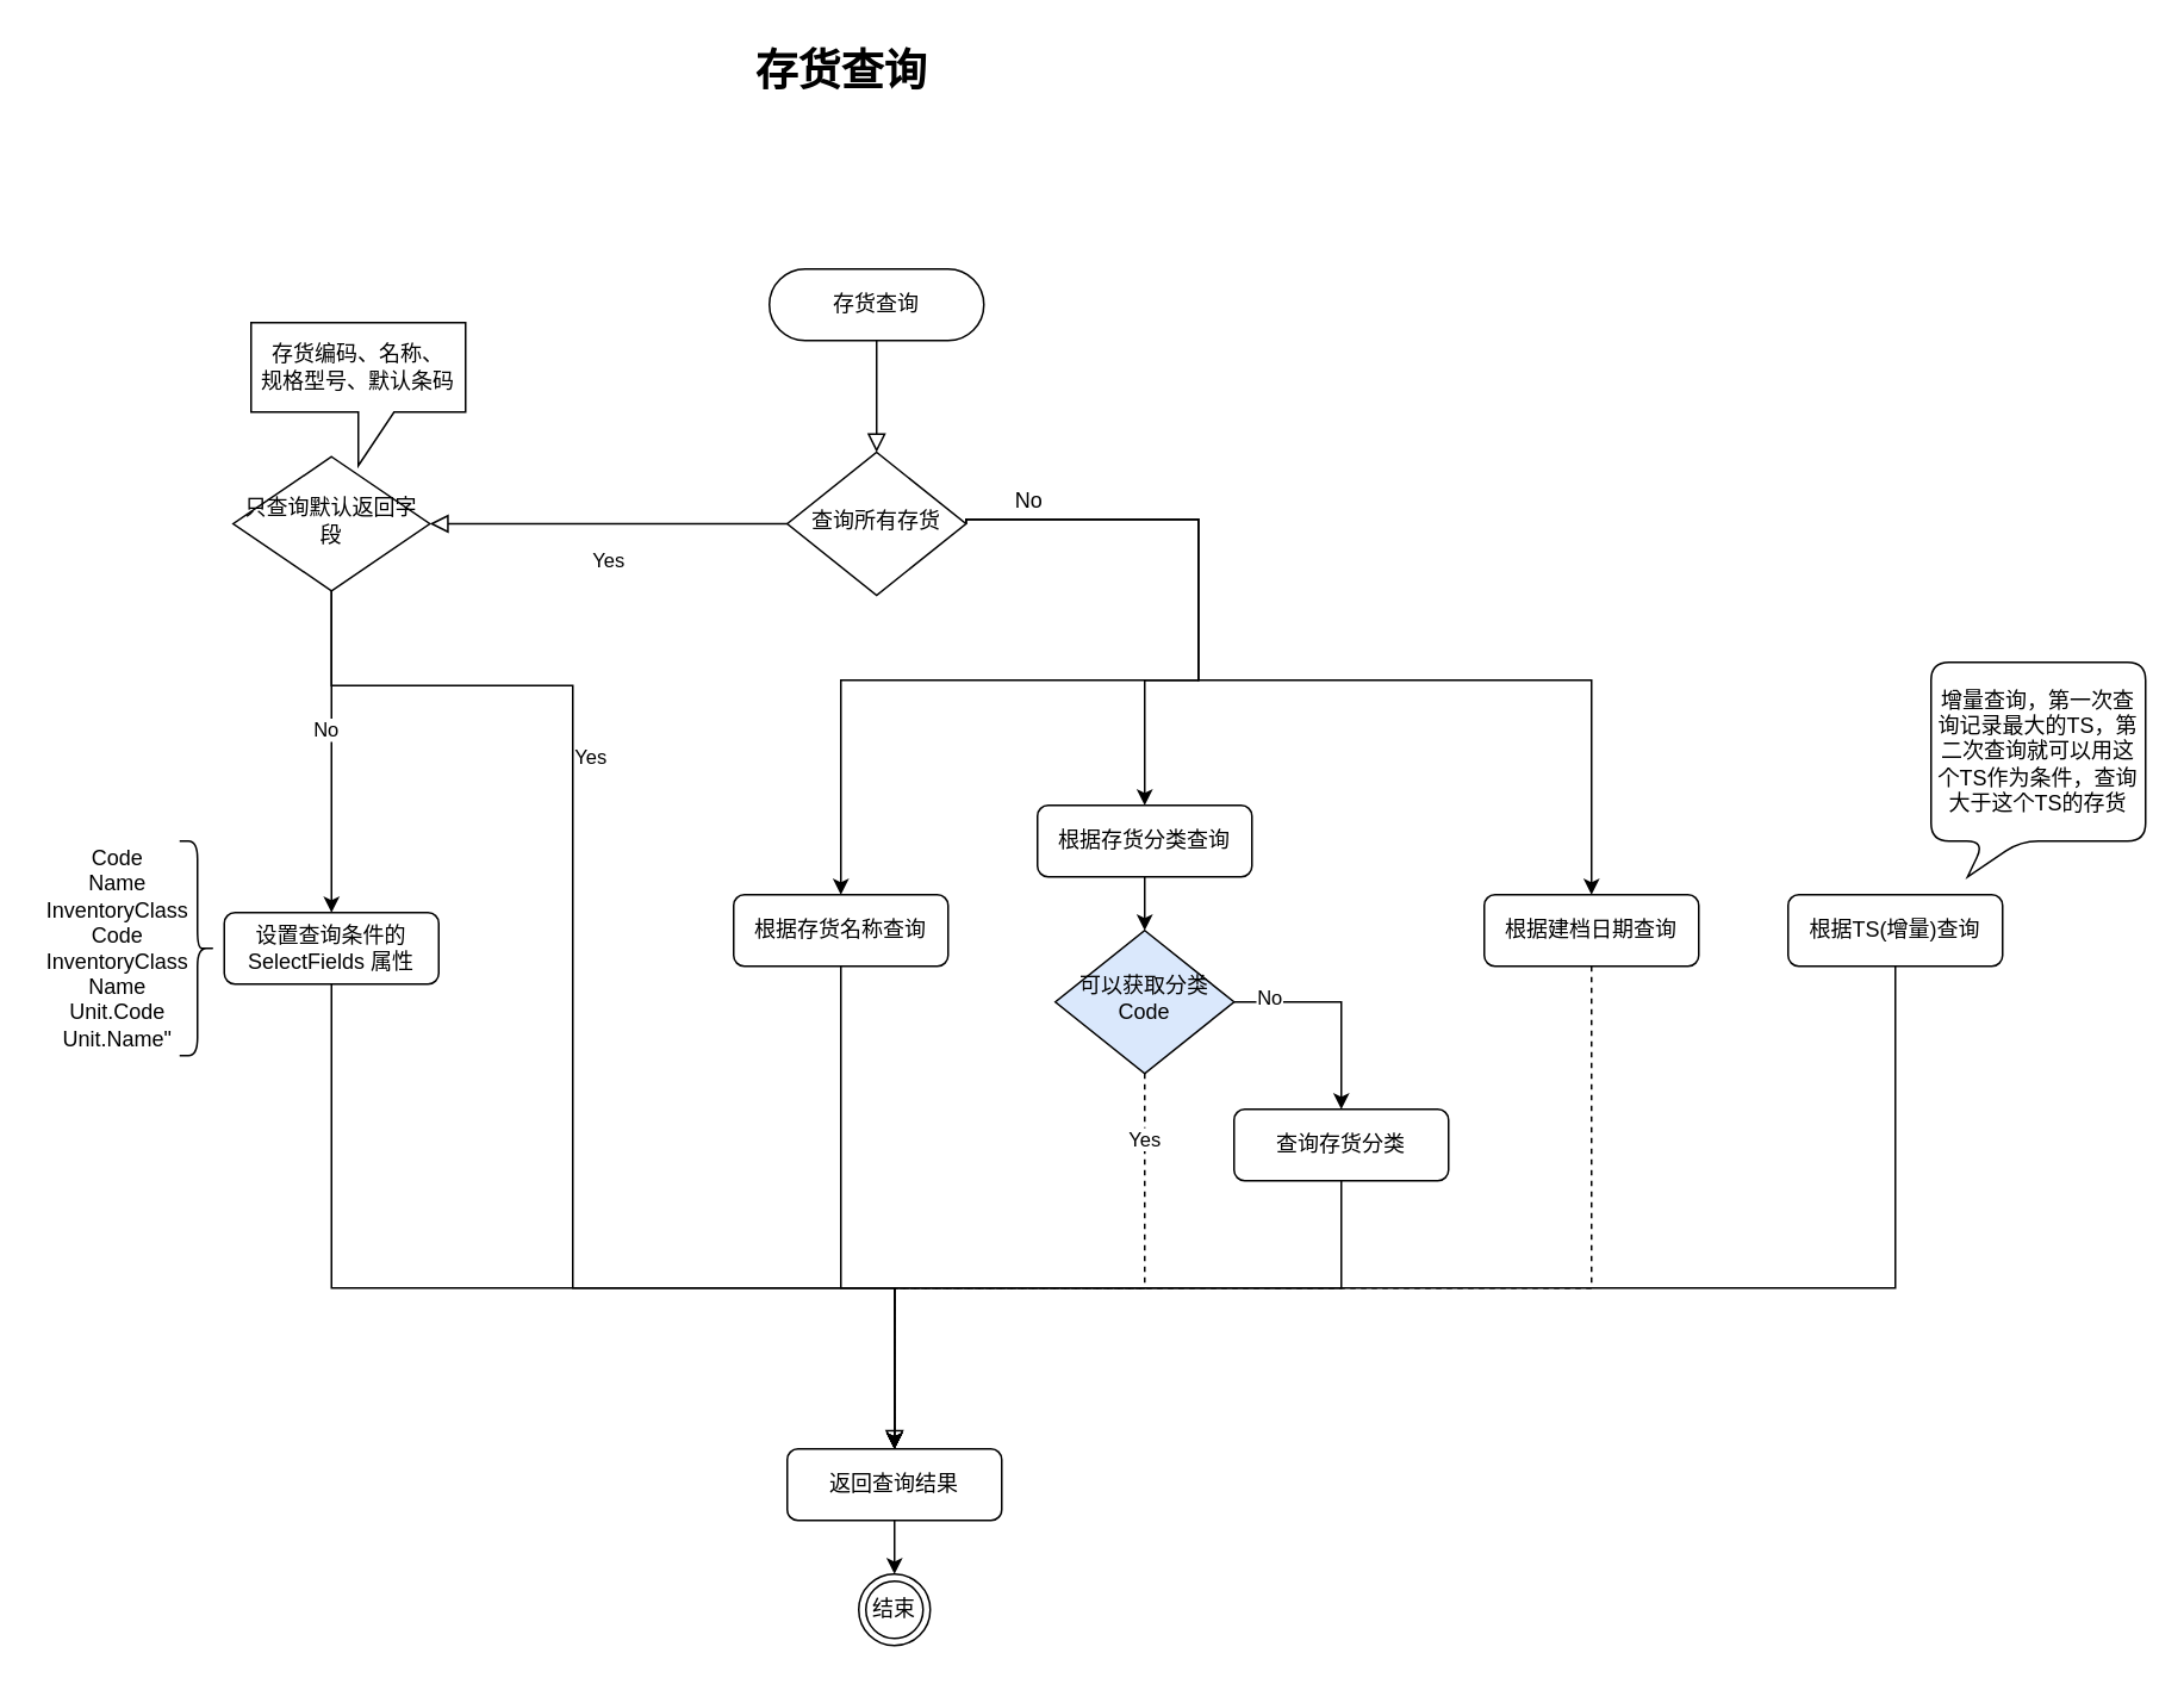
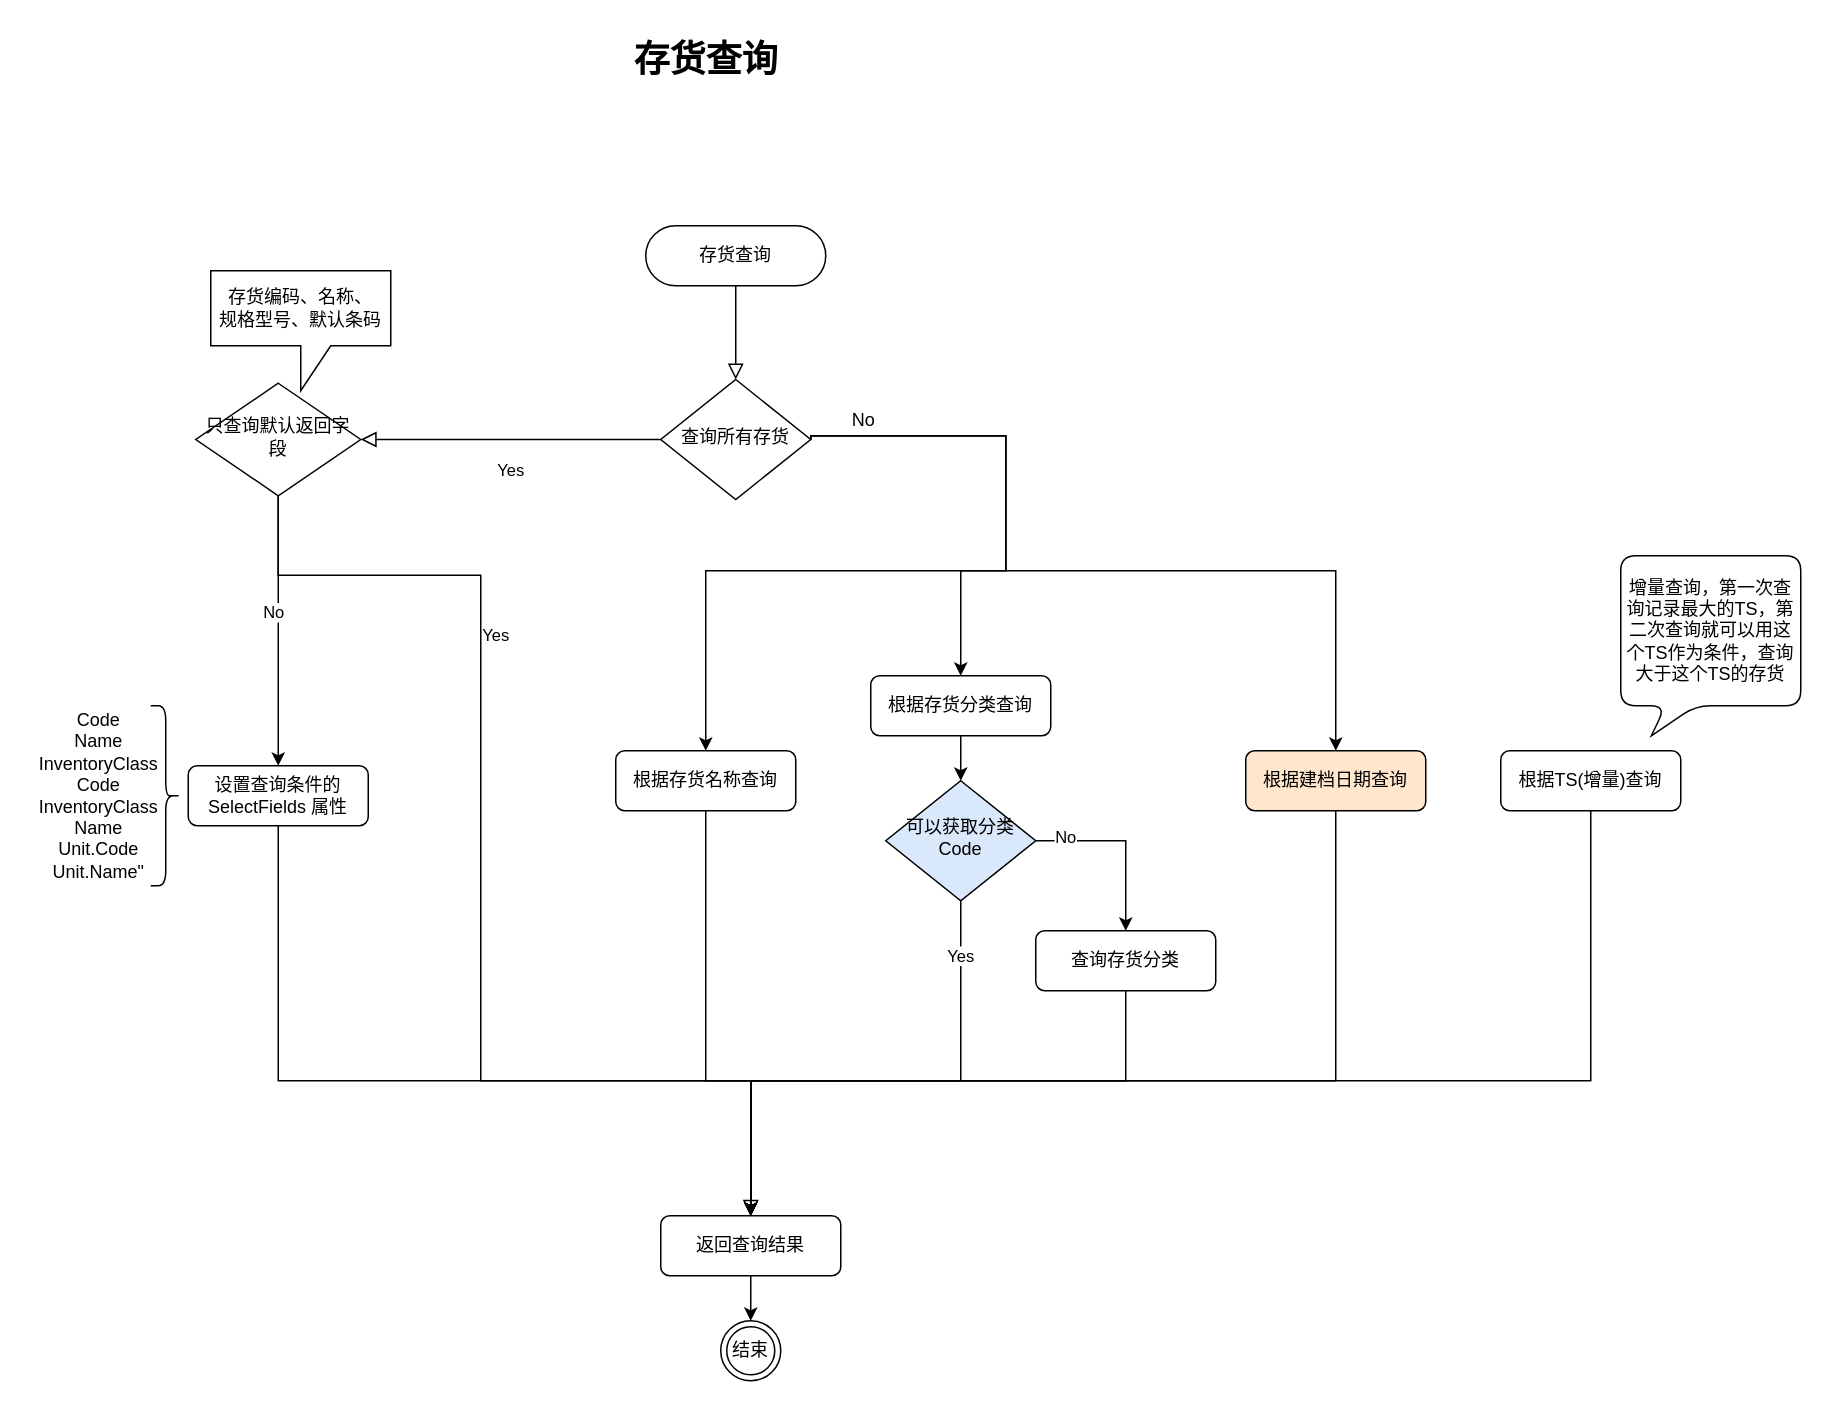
  <mxCell id="0" />
  <mxCell id="1" parent="0" />
  <mxCell id="2" value="" style="rounded=0;html=1;jettySize=auto;orthogonalLoop=1;fontSize=11;endArrow=block;endFill=0;endSize=8;strokeWidth=1;shadow=0;labelBackgroundColor=none;edgeStyle=orthogonalEdgeStyle;" parent="1" source="3" target="9" edge="1"><mxGeometry relative="1" as="geometry" /></mxCell>
  <mxCell id="3" value="存货查询" style="rounded=1;whiteSpace=wrap;html=1;fontSize=12;glass=0;strokeWidth=1;shadow=0;arcSize=50;" parent="1" vertex="1"><mxGeometry x="430" y="150" width="120" height="40" as="geometry" /></mxCell>
  <mxCell id="4" value="Yes" style="rounded=0;html=1;jettySize=auto;orthogonalLoop=1;fontSize=11;endArrow=block;endFill=0;endSize=8;strokeWidth=1;shadow=0;labelBackgroundColor=none;edgeStyle=orthogonalEdgeStyle;" parent="1" source="9" target="18" edge="1"><mxGeometry y="20" relative="1" as="geometry"><mxPoint as="offset" /></mxGeometry></mxCell>
  <mxCell id="5" style="edgeStyle=orthogonalEdgeStyle;rounded=0;orthogonalLoop=1;jettySize=auto;html=1;exitX=1;exitY=0.5;exitDx=0;exitDy=0;entryX=0.5;entryY=0;entryDx=0;entryDy=0;" edge="1" parent="1" source="9" target="26"><mxGeometry relative="1" as="geometry"><mxPoint x="620" y="510" as="targetPoint" /><Array as="points"><mxPoint x="540" y="290" /><mxPoint x="670" y="290" /><mxPoint x="670" y="380" /><mxPoint x="640" y="380" /></Array></mxGeometry></mxCell>
  <mxCell id="6" value="&lt;br&gt;" style="edgeLabel;html=1;align=center;verticalAlign=middle;resizable=0;points=[];" vertex="1" connectable="0" parent="5"><mxGeometry x="-0.15" y="1" relative="1" as="geometry"><mxPoint as="offset" /></mxGeometry></mxCell>
  <mxCell id="7" style="edgeStyle=orthogonalEdgeStyle;rounded=0;orthogonalLoop=1;jettySize=auto;html=1;exitX=1;exitY=0.5;exitDx=0;exitDy=0;" edge="1" parent="1" source="9" target="24"><mxGeometry relative="1" as="geometry"><Array as="points"><mxPoint x="670" y="290" /><mxPoint x="670" y="380" /><mxPoint x="470" y="380" /></Array></mxGeometry></mxCell>
  <mxCell id="8" style="edgeStyle=orthogonalEdgeStyle;rounded=0;orthogonalLoop=1;jettySize=auto;html=1;exitX=1;exitY=0.5;exitDx=0;exitDy=0;" edge="1" parent="1" source="9" target="38"><mxGeometry relative="1" as="geometry"><Array as="points"><mxPoint x="540" y="290" /><mxPoint x="670" y="290" /><mxPoint x="670" y="380" /><mxPoint x="890" y="380" /></Array></mxGeometry></mxCell>
  <mxCell id="9" value="查询所有存货" style="rhombus;whiteSpace=wrap;html=1;shadow=0;fontFamily=Helvetica;fontSize=12;align=center;strokeWidth=1;spacing=6;spacingTop=-4;" parent="1" vertex="1"><mxGeometry x="440" y="252.5" width="100" height="80" as="geometry" /></mxCell>
- <mxCell id="10" style="edgeStyle=orthogonalEdgeStyle;rounded=0;orthogonalLoop=1;jettySize=auto;html=1;exitX=0.5;exitY=1;exitDx=0;exitDy=0;entryX=0.5;entryY=0;entryDx=0;entryDy=0;dashed=1;" edge="1" parent="1" source="14" target="22"><mxGeometry relative="1" as="geometry"><Array as="points"><mxPoint x="640" y="720" /><mxPoint x="500" y="720" /></Array></mxGeometry></mxCell>
+ <mxCell id="10" style="edgeStyle=orthogonalEdgeStyle;rounded=0;orthogonalLoop=1;jettySize=auto;html=1;exitX=0.5;exitY=1;exitDx=0;exitDy=0;entryX=0.5;entryY=0;entryDx=0;entryDy=0;" edge="1" parent="1" source="14" target="22"><mxGeometry relative="1" as="geometry"><Array as="points"><mxPoint x="640" y="720" /><mxPoint x="500" y="720" /></Array></mxGeometry></mxCell>
  <mxCell id="11" value="Yes" style="edgeLabel;html=1;align=center;verticalAlign=middle;resizable=0;points=[];" vertex="1" connectable="0" parent="10"><mxGeometry x="-0.792" y="-1" relative="1" as="geometry"><mxPoint as="offset" /></mxGeometry></mxCell>
  <mxCell id="12" style="edgeStyle=orthogonalEdgeStyle;rounded=0;orthogonalLoop=1;jettySize=auto;html=1;exitX=1;exitY=0.5;exitDx=0;exitDy=0;" edge="1" parent="1" source="14" target="28"><mxGeometry relative="1" as="geometry" /></mxCell>
  <mxCell id="13" value="No" style="edgeLabel;html=1;align=center;verticalAlign=middle;resizable=0;points=[];" vertex="1" connectable="0" parent="12"><mxGeometry x="-0.685" y="3" relative="1" as="geometry"><mxPoint as="offset" /></mxGeometry></mxCell>
  <mxCell id="14" value="可以获取分类&lt;br&gt;Code" style="rhombus;whiteSpace=wrap;html=1;shadow=0;fontFamily=Helvetica;fontSize=12;align=center;strokeWidth=1;spacing=6;spacingTop=-4;fillColor=#dae8fc;" vertex="1" parent="1"><mxGeometry x="590" y="520" width="100" height="80" as="geometry" /></mxCell>
  <mxCell id="15" value="Yes" style="edgeStyle=orthogonalEdgeStyle;rounded=0;html=1;jettySize=auto;orthogonalLoop=1;fontSize=11;endArrow=block;endFill=0;endSize=8;strokeWidth=1;shadow=0;labelBackgroundColor=none;" parent="1" source="18" target="22" edge="1"><mxGeometry x="-0.426" y="10" relative="1" as="geometry"><mxPoint as="offset" /><Array as="points"><mxPoint x="185" y="383" /><mxPoint x="320" y="383" /><mxPoint x="320" y="720" /><mxPoint x="500" y="720" /></Array></mxGeometry></mxCell>
  <mxCell id="16" style="edgeStyle=orthogonalEdgeStyle;rounded=0;orthogonalLoop=1;jettySize=auto;html=1;exitX=0.5;exitY=1;exitDx=0;exitDy=0;" edge="1" parent="1" source="18" target="20"><mxGeometry relative="1" as="geometry" /></mxCell>
  <mxCell id="17" value="No" style="edgeLabel;html=1;align=center;verticalAlign=middle;resizable=0;points=[];" vertex="1" connectable="0" parent="16"><mxGeometry x="-0.148" y="-4" relative="1" as="geometry"><mxPoint as="offset" /></mxGeometry></mxCell>
  <mxCell id="18" value="只查询默认返回字段" style="rhombus;whiteSpace=wrap;html=1;shadow=0;fontFamily=Helvetica;fontSize=12;align=center;strokeWidth=1;spacing=6;spacingTop=-4;" parent="1" vertex="1"><mxGeometry x="130" y="255" width="110" height="75" as="geometry" /></mxCell>
  <mxCell id="19" style="edgeStyle=orthogonalEdgeStyle;rounded=0;orthogonalLoop=1;jettySize=auto;html=1;exitX=0.5;exitY=1;exitDx=0;exitDy=0;entryX=0.5;entryY=0;entryDx=0;entryDy=0;" edge="1" parent="1" source="20" target="22"><mxGeometry relative="1" as="geometry"><Array as="points"><mxPoint x="185" y="720" /><mxPoint x="500" y="720" /></Array></mxGeometry></mxCell>
  <mxCell id="20" value="设置查询条件的SelectFields 属性" style="rounded=1;whiteSpace=wrap;html=1;fontSize=12;glass=0;strokeWidth=1;shadow=0;" parent="1" vertex="1"><mxGeometry x="125" y="510" width="120" height="40" as="geometry" /></mxCell>
  <mxCell id="21" style="edgeStyle=orthogonalEdgeStyle;rounded=0;orthogonalLoop=1;jettySize=auto;html=1;exitX=0.5;exitY=1;exitDx=0;exitDy=0;" edge="1" parent="1" source="22" target="33"><mxGeometry relative="1" as="geometry" /></mxCell>
  <mxCell id="22" value="返回查询结果" style="rounded=1;whiteSpace=wrap;html=1;fontSize=12;glass=0;strokeWidth=1;shadow=0;" parent="1" vertex="1"><mxGeometry x="440" y="810" width="120" height="40" as="geometry" /></mxCell>
  <mxCell id="23" style="edgeStyle=orthogonalEdgeStyle;rounded=0;orthogonalLoop=1;jettySize=auto;html=1;exitX=0.5;exitY=1;exitDx=0;exitDy=0;" edge="1" parent="1" source="24" target="22"><mxGeometry relative="1" as="geometry"><Array as="points"><mxPoint x="470" y="720" /><mxPoint x="500" y="720" /></Array></mxGeometry></mxCell>
  <mxCell id="24" value="根据存货名称查询" style="rounded=1;whiteSpace=wrap;html=1;fontSize=12;glass=0;strokeWidth=1;shadow=0;" vertex="1" parent="1"><mxGeometry x="410" y="500" width="120" height="40" as="geometry" /></mxCell>
  <mxCell id="25" style="edgeStyle=orthogonalEdgeStyle;rounded=0;orthogonalLoop=1;jettySize=auto;html=1;exitX=0.5;exitY=1;exitDx=0;exitDy=0;" edge="1" parent="1" source="26" target="14"><mxGeometry relative="1" as="geometry" /></mxCell>
  <mxCell id="26" value="根据存货分类查询" style="rounded=1;whiteSpace=wrap;html=1;fontSize=12;glass=0;strokeWidth=1;shadow=0;" vertex="1" parent="1"><mxGeometry x="580" y="450" width="120" height="40" as="geometry" /></mxCell>
  <mxCell id="27" style="edgeStyle=orthogonalEdgeStyle;rounded=0;orthogonalLoop=1;jettySize=auto;html=1;exitX=0.5;exitY=1;exitDx=0;exitDy=0;entryX=0.5;entryY=0;entryDx=0;entryDy=0;" edge="1" parent="1" source="28" target="22"><mxGeometry relative="1" as="geometry"><Array as="points"><mxPoint x="750" y="720" /><mxPoint x="500" y="720" /></Array></mxGeometry></mxCell>
  <mxCell id="28" value="查询存货分类" style="rounded=1;whiteSpace=wrap;html=1;fontSize=12;glass=0;strokeWidth=1;shadow=0;" vertex="1" parent="1"><mxGeometry x="690" y="620" width="120" height="40" as="geometry" /></mxCell>
- <mxCell id="29" style="edgeStyle=orthogonalEdgeStyle;rounded=0;orthogonalLoop=1;jettySize=auto;html=1;exitX=0.5;exitY=1;exitDx=0;exitDy=0;entryX=0.5;entryY=0;entryDx=0;entryDy=0;dashed=1;" edge="1" parent="1" source="38" target="22"><mxGeometry relative="1" as="geometry"><Array as="points"><mxPoint x="890" y="720" /><mxPoint x="500" y="720" /></Array></mxGeometry></mxCell>
+ <mxCell id="29" style="edgeStyle=orthogonalEdgeStyle;rounded=0;orthogonalLoop=1;jettySize=auto;html=1;exitX=0.5;exitY=1;exitDx=0;exitDy=0;entryX=0.5;entryY=0;entryDx=0;entryDy=0;" edge="1" parent="1" source="38" target="22"><mxGeometry relative="1" as="geometry"><Array as="points"><mxPoint x="890" y="720" /><mxPoint x="500" y="720" /></Array></mxGeometry></mxCell>
  <mxCell id="30" style="edgeStyle=orthogonalEdgeStyle;rounded=0;orthogonalLoop=1;jettySize=auto;html=1;exitX=0.5;exitY=1;exitDx=0;exitDy=0;entryX=0.5;entryY=0;entryDx=0;entryDy=0;" edge="1" parent="1" source="31" target="22"><mxGeometry relative="1" as="geometry"><Array as="points"><mxPoint x="1060" y="720" /><mxPoint x="500" y="720" /></Array></mxGeometry></mxCell>
  <mxCell id="31" value="根据TS(增量)查询" style="rounded=1;whiteSpace=wrap;html=1;fontSize=12;glass=0;strokeWidth=1;shadow=0;" vertex="1" parent="1"><mxGeometry x="1000" y="500" width="120" height="40" as="geometry" /></mxCell>
  <mxCell id="32" value="存货查询" style="text;strokeColor=none;fillColor=none;html=1;fontSize=24;fontStyle=1;verticalAlign=middle;align=center;" vertex="1" parent="1"><mxGeometry x="420" y="20" width="100" height="40" as="geometry" /></mxCell>
  <mxCell id="33" value="结束&lt;br&gt;" style="ellipse;shape=doubleEllipse;whiteSpace=wrap;html=1;aspect=fixed;" vertex="1" parent="1"><mxGeometry x="480" y="880" width="40" height="40" as="geometry" /></mxCell>
  <mxCell id="34" value="No&lt;br&gt;" style="text;html=1;align=center;verticalAlign=middle;resizable=0;points=[];autosize=1;" vertex="1" parent="1"><mxGeometry x="560" y="270" width="30" height="20" as="geometry" /></mxCell>
  <mxCell id="35" value="&lt;span&gt;存货编码、名称、&lt;/span&gt;&lt;br&gt;&lt;span&gt;规格型号、默认条码&lt;/span&gt;" style="shape=callout;whiteSpace=wrap;html=1;perimeter=calloutPerimeter;" vertex="1" parent="1"><mxGeometry x="140" y="180" width="120" height="80" as="geometry" /></mxCell>
  <mxCell id="36" value="" style="shape=curlyBracket;whiteSpace=wrap;html=1;rounded=1;size=0.5;rotation=-90;direction=north;" vertex="1" parent="1"><mxGeometry x="50" y="520" width="120" height="20" as="geometry" /></mxCell>
  <mxCell id="37" value="Code&lt;br&gt;Name&lt;br&gt;InventoryClass&lt;br&gt;Code&lt;br&gt;InventoryClass&lt;br&gt;Name&lt;br&gt;Unit.Code&lt;br&gt;Unit.Name&quot;" style="text;html=1;align=center;verticalAlign=middle;resizable=0;points=[];autosize=1;" vertex="1" parent="1"><mxGeometry x="20" y="470" width="90" height="120" as="geometry" /></mxCell>
- <mxCell id="38" value="根据建档日期查询" style="rounded=1;whiteSpace=wrap;html=1;fontSize=12;glass=0;strokeWidth=1;shadow=0;movable=0;resizable=0;rotatable=0;deletable=0;editable=0;connectable=0;" vertex="1" parent="1"><mxGeometry x="830" y="500" width="120" height="40" as="geometry" /></mxCell>
+ <mxCell id="38" value="根据建档日期查询" style="rounded=1;whiteSpace=wrap;html=1;fontSize=12;glass=0;strokeWidth=1;shadow=0;movable=0;resizable=0;rotatable=0;deletable=0;editable=0;connectable=0;fillColor=#ffe6cc;" vertex="1" parent="1"><mxGeometry x="830" y="500" width="120" height="40" as="geometry" /></mxCell>
  <mxCell id="39" value="增量查询，第一次查询记录最大的TS，第二次查询就可以用这个TS作为条件，查询大于这个TS的存货" style="shape=callout;whiteSpace=wrap;html=1;perimeter=calloutPerimeter;rounded=1;shadow=0;glass=0;strokeWidth=1;size=20;position=0.25;position2=0.17;" vertex="1" parent="1"><mxGeometry x="1080" y="370" width="120" height="120" as="geometry" /></mxCell>
